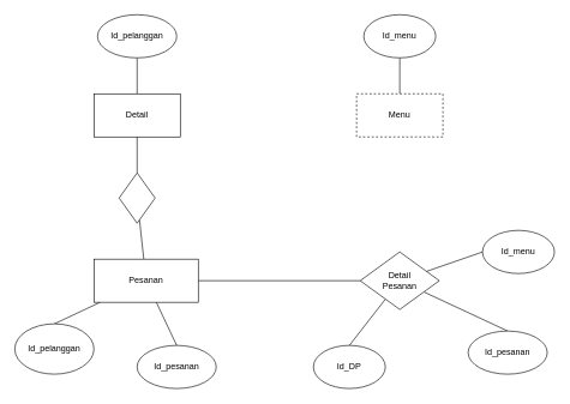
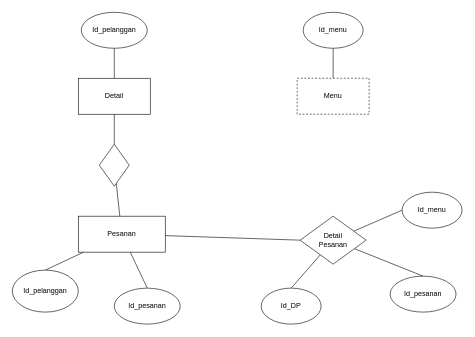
  <mxCell id="0" />
  <mxCell id="1" parent="0" />
  <mxCell id="2" style="edgeStyle=none;rounded=0;orthogonalLoop=1;jettySize=auto;html=1;entryX=0.5;entryY=1;entryDx=0;entryDy=0;endArrow=none;endFill=0;" edge="1" parent="1" source="3" target="20"><mxGeometry relative="1" as="geometry" /></mxCell>
  <mxCell id="3" value="Detail" style="rounded=0;whiteSpace=wrap;html=1;" vertex="1" parent="1"><mxGeometry x="130" y="130" width="120" height="60" as="geometry" /></mxCell>
  <mxCell id="4" style="edgeStyle=none;rounded=0;orthogonalLoop=1;jettySize=auto;html=1;entryX=0.5;entryY=1;entryDx=0;entryDy=0;endArrow=none;endFill=0;" edge="1" parent="1" source="5" target="14"><mxGeometry relative="1" as="geometry" /></mxCell>
  <mxCell id="5" value="Menu" style="rounded=0;whiteSpace=wrap;html=1;dashed=1;" vertex="1" parent="1"><mxGeometry x="495" y="130" width="120" height="60" as="geometry" /></mxCell>
  <mxCell id="6" style="edgeStyle=none;rounded=0;orthogonalLoop=1;jettySize=auto;html=1;entryX=0;entryY=0.5;entryDx=0;entryDy=0;endArrow=none;endFill=0;" edge="1" parent="1" source="9" target="13"><mxGeometry relative="1" as="geometry" /></mxCell>
  <mxCell id="7" style="edgeStyle=none;rounded=0;orthogonalLoop=1;jettySize=auto;html=1;entryX=0.5;entryY=0;entryDx=0;entryDy=0;endArrow=none;endFill=0;" edge="1" parent="1" source="9" target="18"><mxGeometry relative="1" as="geometry" /></mxCell>
  <mxCell id="8" style="edgeStyle=none;rounded=0;orthogonalLoop=1;jettySize=auto;html=1;entryX=0.5;entryY=0;entryDx=0;entryDy=0;endArrow=none;endFill=0;" edge="1" parent="1" source="9" target="19"><mxGeometry relative="1" as="geometry" /></mxCell>
  <mxCell id="9" value="Pesanan" style="rounded=0;whiteSpace=wrap;html=1;" vertex="1" parent="1"><mxGeometry x="130" y="360" width="145" height="60" as="geometry" /></mxCell>
  <mxCell id="10" style="edgeStyle=none;rounded=0;orthogonalLoop=1;jettySize=auto;html=1;entryX=0;entryY=0.5;entryDx=0;entryDy=0;endArrow=none;endFill=0;" edge="1" parent="1" source="13" target="16"><mxGeometry relative="1" as="geometry" /></mxCell>
  <mxCell id="11" style="edgeStyle=none;rounded=0;orthogonalLoop=1;jettySize=auto;html=1;entryX=0.5;entryY=0;entryDx=0;entryDy=0;endArrow=none;endFill=0;" edge="1" parent="1" source="13" target="17"><mxGeometry relative="1" as="geometry" /></mxCell>
  <mxCell id="12" style="edgeStyle=none;rounded=0;orthogonalLoop=1;jettySize=auto;html=1;entryX=0.5;entryY=0;entryDx=0;entryDy=0;endArrow=none;endFill=0;" edge="1" parent="1" source="13" target="15"><mxGeometry relative="1" as="geometry" /></mxCell>
- <mxCell id="13" value="&lt;div&gt;Detail&lt;/div&gt;&lt;div&gt;Pesanan&lt;br&gt;&lt;/div&gt;" style="rhombus;whiteSpace=wrap;html=1;" vertex="1" parent="1"><mxGeometry x="500" y="350" width="110" height="80" as="geometry" /></mxCell>
+ <mxCell id="13" value="&lt;div&gt;Detail&lt;/div&gt;&lt;div&gt;Pesanan&lt;br&gt;&lt;/div&gt;" style="rhombus;whiteSpace=wrap;html=1;" vertex="1" parent="1"><mxGeometry x="500" y="360" width="110" height="80" as="geometry" /></mxCell>
  <mxCell id="14" value="Id_menu" style="ellipse;whiteSpace=wrap;html=1;" vertex="1" parent="1"><mxGeometry x="505" y="20" width="100" height="60" as="geometry" /></mxCell>
  <mxCell id="15" value="Id_DP" style="ellipse;whiteSpace=wrap;html=1;" vertex="1" parent="1"><mxGeometry x="435" y="480" width="100" height="60" as="geometry" /></mxCell>
  <mxCell id="16" value="Id_menu" style="ellipse;whiteSpace=wrap;html=1;" vertex="1" parent="1"><mxGeometry x="670" y="320" width="100" height="60" as="geometry" /></mxCell>
  <mxCell id="17" value="Id_pesanan" style="ellipse;whiteSpace=wrap;html=1;" vertex="1" parent="1"><mxGeometry x="650" y="460" width="110" height="60" as="geometry" /></mxCell>
  <mxCell id="18" value="Id_pesanan" style="ellipse;whiteSpace=wrap;html=1;" vertex="1" parent="1"><mxGeometry x="190" y="480" width="110" height="60" as="geometry" /></mxCell>
  <mxCell id="19" value="Id_pelanggan" style="ellipse;whiteSpace=wrap;html=1;" vertex="1" parent="1"><mxGeometry x="20" y="450" width="110" height="70" as="geometry" /></mxCell>
  <mxCell id="20" value="Id_pelanggan" style="ellipse;whiteSpace=wrap;html=1;" vertex="1" parent="1"><mxGeometry x="135" y="20" width="110" height="60" as="geometry" /></mxCell>
  <mxCell id="21" value="" style="rounded=0;orthogonalLoop=1;jettySize=auto;html=1;endArrow=none;endFill=0;" edge="1" parent="1" source="23" target="9"><mxGeometry relative="1" as="geometry" /></mxCell>
  <mxCell id="22" style="rounded=0;orthogonalLoop=1;jettySize=auto;html=1;entryX=0.5;entryY=1;entryDx=0;entryDy=0;endArrow=none;endFill=0;" edge="1" parent="1" source="23" target="3"><mxGeometry relative="1" as="geometry" /></mxCell>
  <mxCell id="23" value="" style="rhombus;whiteSpace=wrap;html=1;" vertex="1" parent="1"><mxGeometry x="165" y="240" width="50" height="70" as="geometry" /></mxCell>
